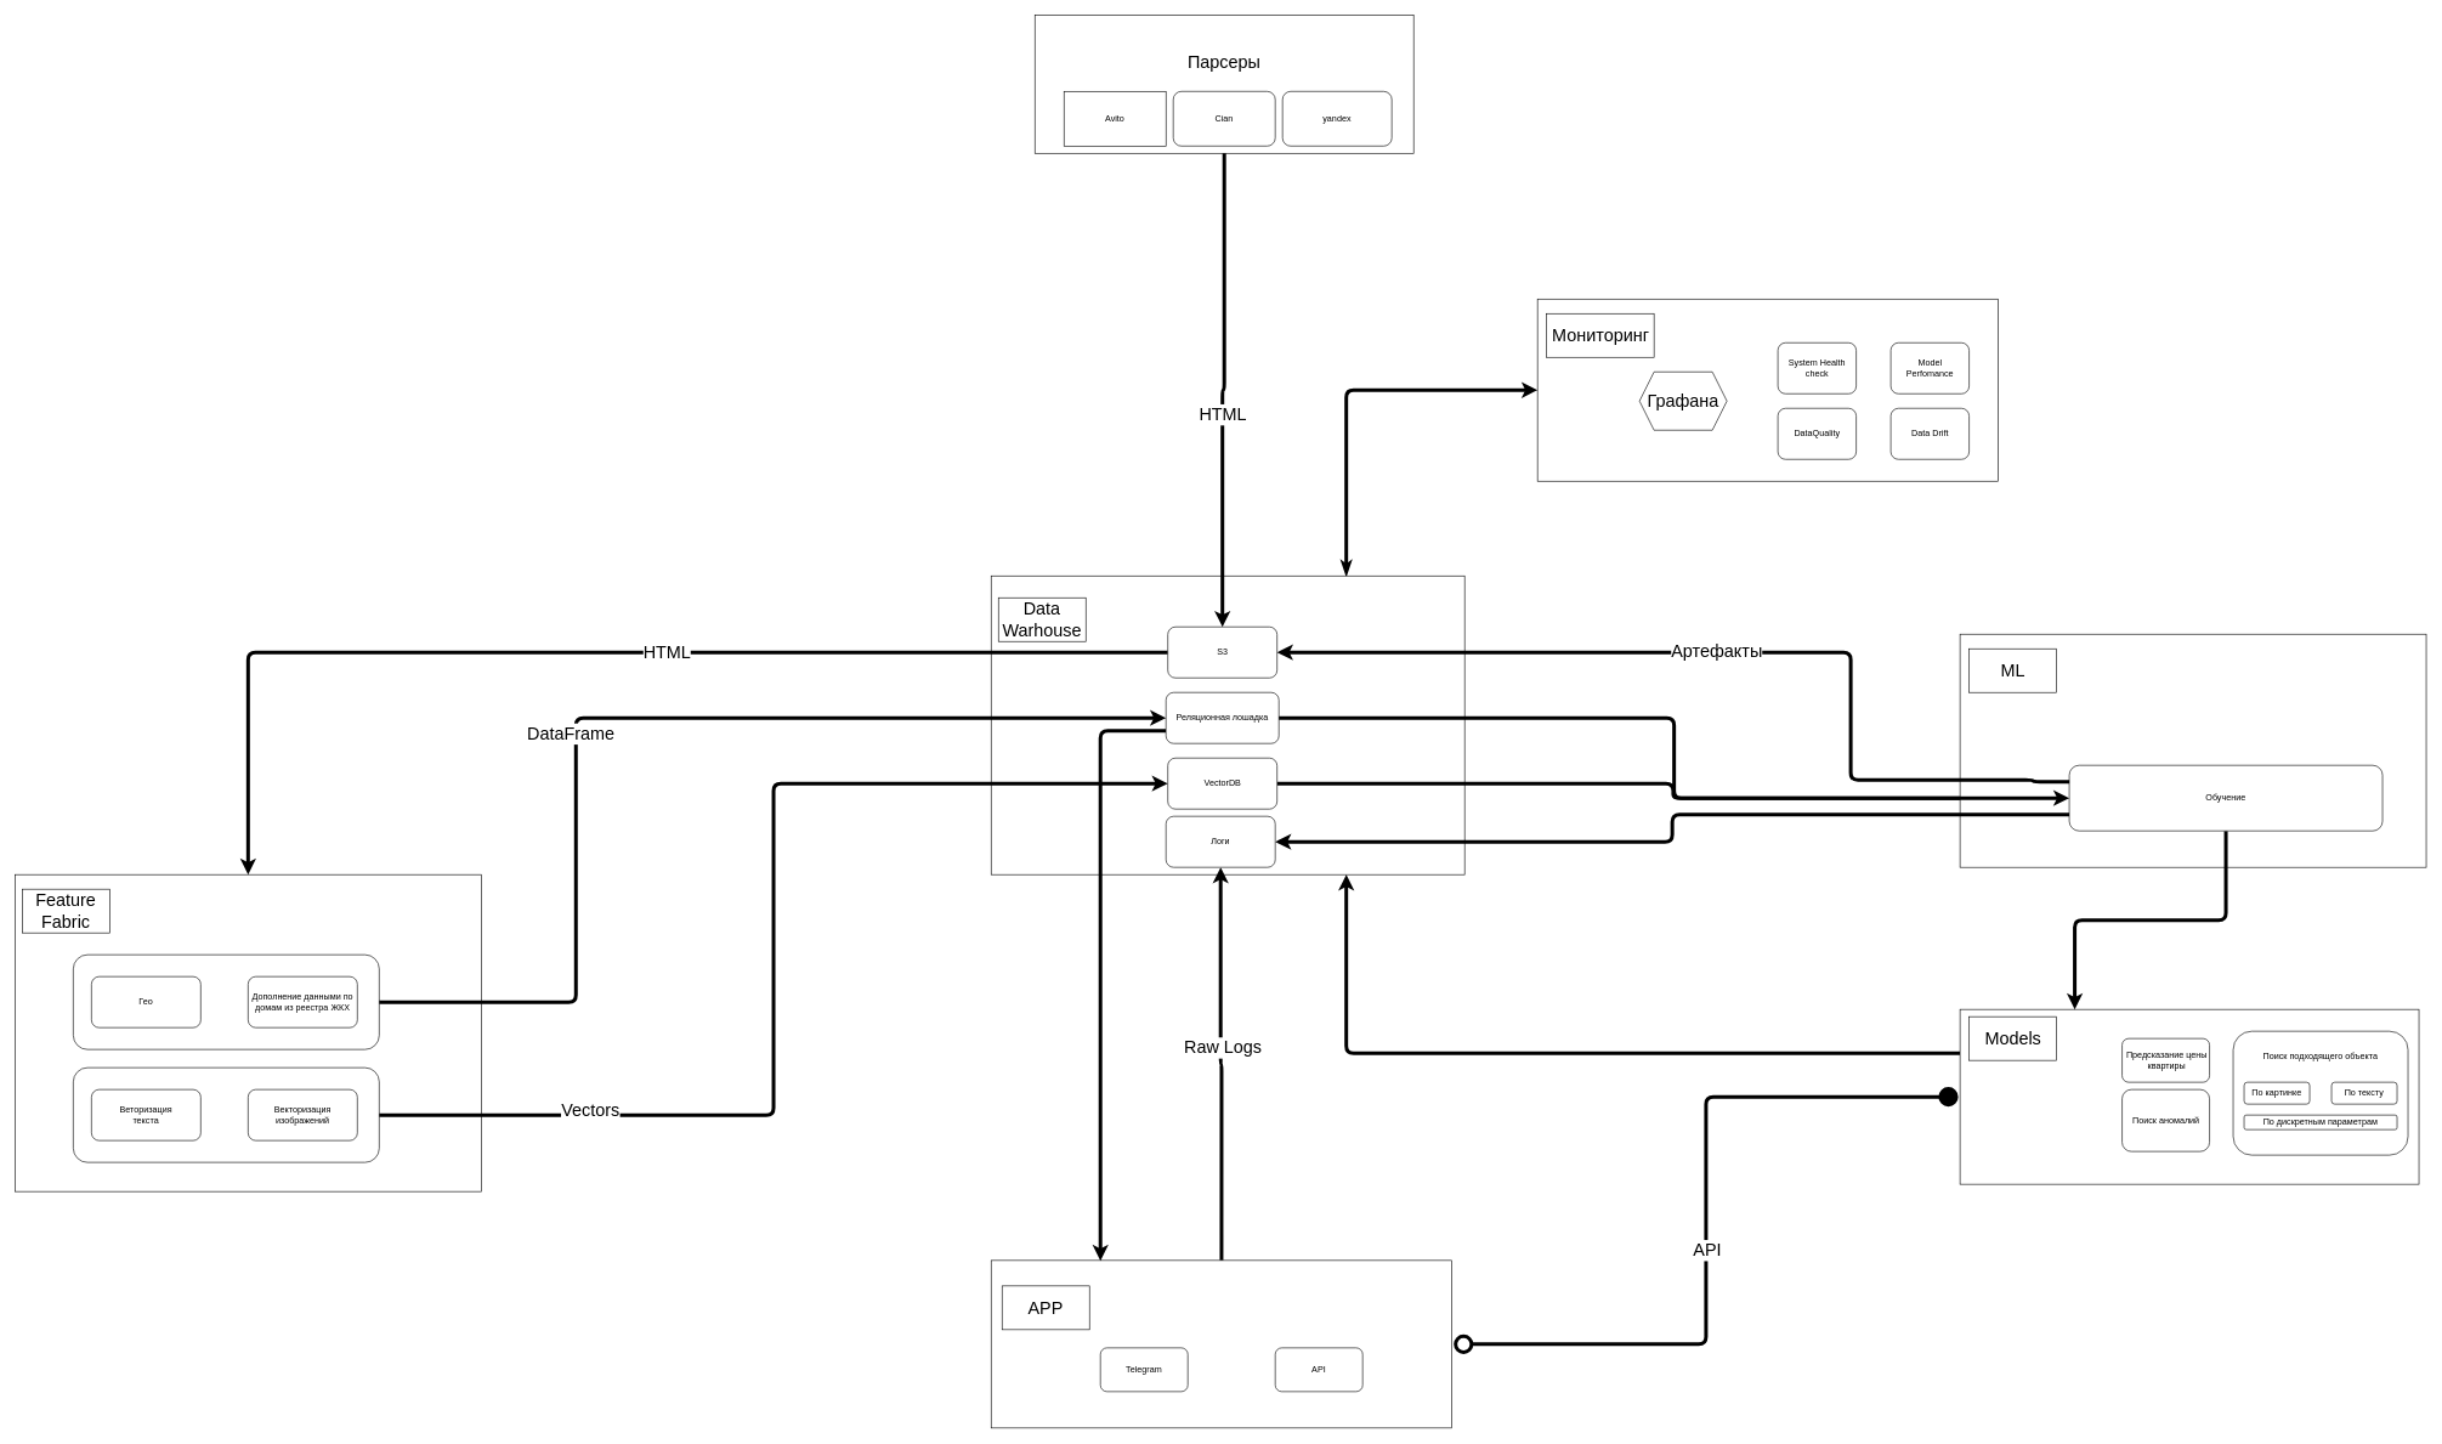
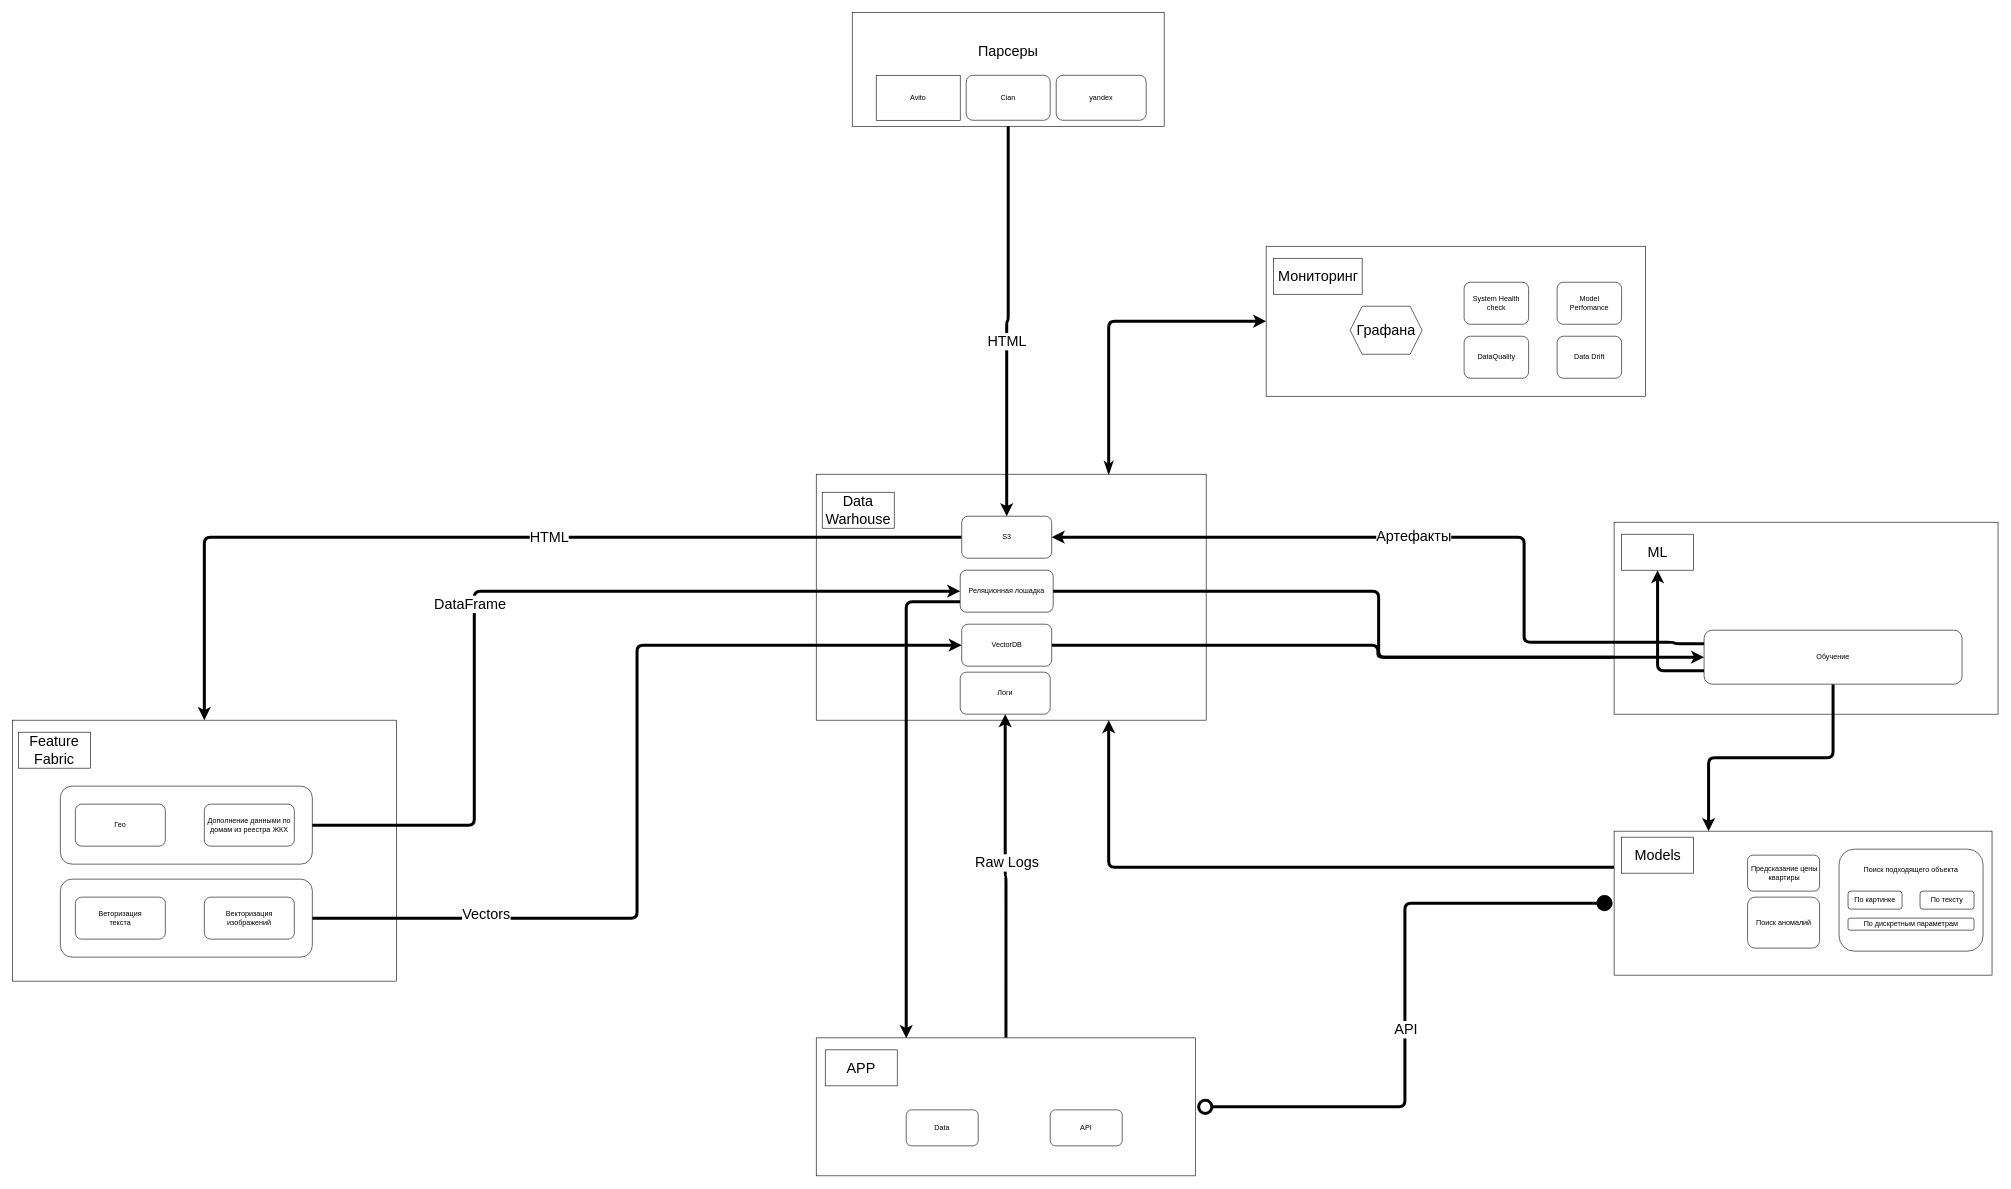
  <mxCell id="0" />
  <mxCell id="1" parent="0" />
  <mxCell id="2" value="" style="rounded=0;whiteSpace=wrap;html=1;" parent="1" vertex="1"><mxGeometry x="20" y="1200" width="640" height="435" as="geometry" /></mxCell>
  <mxCell id="3" value="" style="rounded=1;whiteSpace=wrap;html=1;fontSize=24;" parent="1" vertex="1"><mxGeometry x="100" y="1310" width="420" height="130" as="geometry" /></mxCell>
  <mxCell id="4" value="" style="rounded=1;whiteSpace=wrap;html=1;fontSize=24;" parent="1" vertex="1"><mxGeometry x="100" y="1465" width="420" height="130" as="geometry" /></mxCell>
  <mxCell id="5" style="edgeStyle=orthogonalEdgeStyle;html=1;exitX=0.75;exitY=0;exitDx=0;exitDy=0;entryX=0;entryY=0.5;entryDx=0;entryDy=0;strokeWidth=5;fontSize=24;startArrow=classicThin;startFill=1;" parent="1" source="6" target="54" edge="1"><mxGeometry relative="1" as="geometry" /></mxCell>
  <mxCell id="6" value="&lt;span style=&quot;font-size: 24px;&quot;&gt;&lt;br&gt;&lt;/span&gt;" style="rounded=0;whiteSpace=wrap;html=1;" parent="1" vertex="1"><mxGeometry x="1360" y="790" width="650" height="410" as="geometry" /></mxCell>
  <mxCell id="7" value="&lt;font style=&quot;font-size: 24px;&quot;&gt;Парсеры&lt;/font&gt;&lt;br&gt;&lt;br&gt;&lt;br&gt;&lt;br&gt;&lt;br&gt;" style="rounded=0;whiteSpace=wrap;html=1;" parent="1" vertex="1"><mxGeometry x="1420" y="20" width="520" height="190" as="geometry" /></mxCell>
  <mxCell id="8" value="Avito" style="whiteSpace=wrap;html=1;rounded=0;" parent="1" vertex="1"><mxGeometry x="1460" y="125" width="140" height="75" as="geometry" /></mxCell>
  <mxCell id="9" value="Cian" style="rounded=1;whiteSpace=wrap;html=1;" parent="1" vertex="1"><mxGeometry x="1610" y="125" width="140" height="75" as="geometry" /></mxCell>
  <mxCell id="10" value="yandex" style="rounded=1;whiteSpace=wrap;html=1;" parent="1" vertex="1"><mxGeometry x="1760" y="125" width="150" height="75" as="geometry" /></mxCell>
  <mxCell id="11" style="edgeStyle=orthogonalEdgeStyle;html=1;entryX=1;entryY=0.5;entryDx=0;entryDy=0;strokeColor=default;strokeWidth=5;fontSize=24;startArrow=circle;startFill=1;endArrow=circle;endFill=0;" parent="1" source="14" target="18" edge="1"><mxGeometry relative="1" as="geometry" /></mxCell>
  <mxCell id="12" value="API" style="edgeLabel;html=1;align=center;verticalAlign=middle;resizable=0;points=[];fontSize=24;" parent="11" vertex="1" connectable="0"><mxGeometry x="0.078" y="1" relative="1" as="geometry"><mxPoint as="offset" /></mxGeometry></mxCell>
  <mxCell id="13" style="edgeStyle=orthogonalEdgeStyle;html=1;exitX=0;exitY=0.25;exitDx=0;exitDy=0;strokeWidth=5;entryX=0.75;entryY=1;entryDx=0;entryDy=0;" edge="1" parent="1" source="14" target="6"><mxGeometry relative="1" as="geometry"><mxPoint x="2320" y="1280" as="targetPoint" /></mxGeometry></mxCell>
  <mxCell id="14" value="&lt;span style=&quot;font-size: 24px;&quot;&gt;&lt;br&gt;&lt;/span&gt;" style="rounded=0;whiteSpace=wrap;html=1;" parent="1" vertex="1"><mxGeometry x="2690" y="1385" width="630" height="240" as="geometry" /></mxCell>
  <mxCell id="15" value="&lt;div style=&quot;text-align: center;&quot;&gt;&lt;span style=&quot;background-color: initial;&quot;&gt;Предсказание цены квартиры&lt;/span&gt;&lt;br&gt;&lt;/div&gt;" style="rounded=1;whiteSpace=wrap;html=1;align=left;" parent="1" vertex="1"><mxGeometry x="2912.5" y="1425" width="120" height="60" as="geometry" /></mxCell>
  <mxCell id="16" style="edgeStyle=orthogonalEdgeStyle;html=1;entryX=0.5;entryY=1;entryDx=0;entryDy=0;strokeColor=default;strokeWidth=5;fontSize=24;startArrow=none;startFill=0;exitX=0.5;exitY=0;exitDx=0;exitDy=0;" parent="1" source="18" target="57" edge="1"><mxGeometry relative="1" as="geometry"><mxPoint x="1680" y="1510" as="targetPoint" /></mxGeometry></mxCell>
  <mxCell id="17" value="Raw Logs" style="edgeLabel;html=1;align=center;verticalAlign=middle;resizable=0;points=[];fontSize=24;" parent="16" vertex="1" connectable="0"><mxGeometry x="0.083" y="-1" relative="1" as="geometry"><mxPoint x="1" as="offset" /></mxGeometry></mxCell>
  <mxCell id="18" value="&lt;span style=&quot;font-size: 24px;&quot;&gt;&lt;br&gt;&lt;/span&gt;" style="rounded=0;whiteSpace=wrap;html=1;" parent="1" vertex="1"><mxGeometry x="1360" y="1729.57" width="632.5" height="230" as="geometry" /></mxCell>
- <mxCell id="19" value="Telegram" style="rounded=1;whiteSpace=wrap;html=1;" parent="1" vertex="1"><mxGeometry x="1510" y="1849.57" width="120" height="60" as="geometry" /></mxCell>
+ <mxCell id="19" value="Data" style="rounded=1;whiteSpace=wrap;html=1;" parent="1" vertex="1"><mxGeometry x="1510" y="1849.57" width="120" height="60" as="geometry" /></mxCell>
  <mxCell id="20" value="API" style="rounded=1;whiteSpace=wrap;html=1;" parent="1" vertex="1"><mxGeometry x="1750" y="1849.57" width="120" height="60" as="geometry" /></mxCell>
  <mxCell id="21" style="edgeStyle=orthogonalEdgeStyle;html=1;entryX=0.5;entryY=0;entryDx=0;entryDy=0;strokeWidth=5;fontSize=24;exitX=0.5;exitY=1;exitDx=0;exitDy=0;" parent="1" source="7" target="44" edge="1"><mxGeometry relative="1" as="geometry"><mxPoint x="1690.04" y="20" as="sourcePoint" /><mxPoint x="1680" y="450" as="targetPoint" /></mxGeometry></mxCell>
  <mxCell id="22" value="HTML" style="edgeLabel;html=1;align=center;verticalAlign=middle;resizable=0;points=[];fontSize=24;" parent="21" vertex="1" connectable="0"><mxGeometry x="0.106" relative="1" as="geometry"><mxPoint as="offset" /></mxGeometry></mxCell>
  <mxCell id="23" style="edgeStyle=orthogonalEdgeStyle;html=1;strokeColor=default;strokeWidth=5;fontSize=24;startArrow=none;startFill=0;entryX=0;entryY=0.5;entryDx=0;entryDy=0;" parent="1" source="24" target="51" edge="1"><mxGeometry relative="1" as="geometry"><mxPoint x="2190" y="1170" as="targetPoint" /></mxGeometry></mxCell>
  <mxCell id="24" value="VectorDB" style="rounded=1;whiteSpace=wrap;html=1;" parent="1" vertex="1"><mxGeometry x="1602.5" y="1040" width="150" height="70" as="geometry" /></mxCell>
  <mxCell id="25" style="edgeStyle=orthogonalEdgeStyle;html=1;exitX=0;exitY=0.75;exitDx=0;exitDy=0;strokeWidth=5;" edge="1" parent="1" source="26"><mxGeometry relative="1" as="geometry"><mxPoint x="1510" y="1730" as="targetPoint" /><Array as="points"><mxPoint x="1510" y="1003" /></Array></mxGeometry></mxCell>
  <mxCell id="26" value="Реляционная лошадка" style="rounded=1;whiteSpace=wrap;html=1;" parent="1" vertex="1"><mxGeometry x="1600" y="950" width="155" height="70" as="geometry" /></mxCell>
  <mxCell id="27" value="&lt;div style=&quot;&quot;&gt;&lt;span style=&quot;background-color: initial;&quot;&gt;Поиск подходящего объекта&lt;/span&gt;&lt;/div&gt;&lt;div style=&quot;&quot;&gt;&lt;span style=&quot;background-color: initial;&quot;&gt;&lt;br&gt;&lt;/span&gt;&lt;/div&gt;&lt;div style=&quot;&quot;&gt;&lt;span style=&quot;background-color: initial;&quot;&gt;&lt;br&gt;&lt;/span&gt;&lt;/div&gt;&lt;div style=&quot;&quot;&gt;&lt;span style=&quot;background-color: initial;&quot;&gt;&lt;br&gt;&lt;/span&gt;&lt;/div&gt;&lt;div style=&quot;&quot;&gt;&lt;span style=&quot;background-color: initial;&quot;&gt;&lt;br&gt;&lt;/span&gt;&lt;/div&gt;&lt;div style=&quot;&quot;&gt;&lt;span style=&quot;background-color: initial;&quot;&gt;&lt;br&gt;&lt;/span&gt;&lt;/div&gt;&lt;div style=&quot;&quot;&gt;&lt;span style=&quot;background-color: initial;&quot;&gt;&lt;br&gt;&lt;/span&gt;&lt;/div&gt;&lt;div style=&quot;&quot;&gt;&lt;span style=&quot;background-color: initial;&quot;&gt;&lt;br&gt;&lt;/span&gt;&lt;/div&gt;" style="rounded=1;whiteSpace=wrap;html=1;align=center;" parent="1" vertex="1"><mxGeometry x="3065" y="1415" width="240" height="170" as="geometry" /></mxCell>
  <mxCell id="28" value="&lt;div style=&quot;&quot;&gt;По картинке&lt;/div&gt;" style="rounded=1;whiteSpace=wrap;html=1;align=center;" parent="1" vertex="1"><mxGeometry x="3080" y="1485" width="90" height="30" as="geometry" /></mxCell>
  <mxCell id="29" value="&lt;div style=&quot;&quot;&gt;По тексту&lt;/div&gt;" style="rounded=1;whiteSpace=wrap;html=1;align=center;" parent="1" vertex="1"><mxGeometry x="3200" y="1485" width="90" height="30" as="geometry" /></mxCell>
  <mxCell id="30" value="&lt;div style=&quot;&quot;&gt;По дискретным параметрам&lt;/div&gt;" style="rounded=1;whiteSpace=wrap;html=1;align=center;" parent="1" vertex="1"><mxGeometry x="3080" y="1530" width="210" height="20" as="geometry" /></mxCell>
  <mxCell id="31" value="Поиск аномалий" style="rounded=1;whiteSpace=wrap;html=1;align=center;" parent="1" vertex="1"><mxGeometry x="2912.5" y="1495" width="120" height="85" as="geometry" /></mxCell>
  <mxCell id="32" style="edgeStyle=orthogonalEdgeStyle;html=1;entryX=0;entryY=0.5;entryDx=0;entryDy=0;strokeColor=default;strokeWidth=5;fontSize=24;startArrow=none;startFill=0;exitX=1;exitY=0.5;exitDx=0;exitDy=0;" parent="1" source="4" target="24" edge="1"><mxGeometry relative="1" as="geometry" /></mxCell>
  <mxCell id="33" value="Vectors" style="edgeLabel;html=1;align=center;verticalAlign=middle;resizable=0;points=[];fontSize=24;" parent="32" vertex="1" connectable="0"><mxGeometry x="-0.624" y="7" relative="1" as="geometry"><mxPoint as="offset" /></mxGeometry></mxCell>
  <mxCell id="34" value="Feature Fabric" style="whiteSpace=wrap;html=1;fontSize=24;" parent="1" vertex="1"><mxGeometry x="30" y="1220" width="120" height="60" as="geometry" /></mxCell>
  <mxCell id="35" value="Data&lt;br&gt;Warhouse" style="whiteSpace=wrap;html=1;fontSize=24;" parent="1" vertex="1"><mxGeometry x="1370" y="820" width="120" height="60" as="geometry" /></mxCell>
  <mxCell id="36" value="Models" style="whiteSpace=wrap;html=1;fontSize=24;" parent="1" vertex="1"><mxGeometry x="2702.5" y="1395" width="120" height="60" as="geometry" /></mxCell>
- <mxCell id="37" value="APP" style="whiteSpace=wrap;html=1;fontSize=24;" parent="1" vertex="1"><mxGeometry x="1375" y="1764.57" width="120" height="60" as="geometry" /></mxCell>
+ <mxCell id="37" value="APP" style="whiteSpace=wrap;html=1;fontSize=24;" parent="1" vertex="1"><mxGeometry x="1375" y="1749.57" width="120" height="60" as="geometry" /></mxCell>
  <mxCell id="38" value="Веторизация&lt;br&gt;текста" style="rounded=1;whiteSpace=wrap;html=1;" parent="1" vertex="1"><mxGeometry x="125" y="1495" width="150" height="70" as="geometry" /></mxCell>
  <mxCell id="39" value="Гео" style="rounded=1;whiteSpace=wrap;html=1;" parent="1" vertex="1"><mxGeometry x="125" y="1340" width="150" height="70" as="geometry" /></mxCell>
  <mxCell id="40" value="Дополнение данными по домам из реестра ЖКХ" style="rounded=1;whiteSpace=wrap;html=1;" parent="1" vertex="1"><mxGeometry x="340" y="1340" width="150" height="70" as="geometry" /></mxCell>
  <mxCell id="41" value="Векторизация изображений" style="rounded=1;whiteSpace=wrap;html=1;" parent="1" vertex="1"><mxGeometry x="340" y="1495" width="150" height="70" as="geometry" /></mxCell>
  <mxCell id="42" style="edgeStyle=orthogonalEdgeStyle;html=1;entryX=0.5;entryY=0;entryDx=0;entryDy=0;strokeColor=default;strokeWidth=5;fontSize=24;startArrow=none;startFill=0;" parent="1" source="44" target="2" edge="1"><mxGeometry relative="1" as="geometry" /></mxCell>
  <mxCell id="43" value="HTML" style="edgeLabel;html=1;align=center;verticalAlign=middle;resizable=0;points=[];fontSize=24;" parent="42" vertex="1" connectable="0"><mxGeometry x="-0.122" relative="1" as="geometry"><mxPoint as="offset" /></mxGeometry></mxCell>
  <mxCell id="44" value="S3" style="rounded=1;whiteSpace=wrap;html=1;" parent="1" vertex="1"><mxGeometry x="1602.5" y="860" width="150" height="70" as="geometry" /></mxCell>
  <mxCell id="45" value="" style="rounded=0;whiteSpace=wrap;html=1;" parent="1" vertex="1"><mxGeometry x="2690" y="870" width="640" height="320" as="geometry" /></mxCell>
  <mxCell id="46" style="edgeStyle=orthogonalEdgeStyle;html=1;entryX=0;entryY=0.5;entryDx=0;entryDy=0;strokeColor=default;strokeWidth=5;fontSize=24;startArrow=none;startFill=0;exitX=1;exitY=0.5;exitDx=0;exitDy=0;" parent="1" source="3" target="26" edge="1"><mxGeometry relative="1" as="geometry"><mxPoint x="1000" y="1025.75" as="sourcePoint" /><Array as="points"><mxPoint x="790" y="1375" /><mxPoint x="790" y="985" /></Array></mxGeometry></mxCell>
  <mxCell id="47" value="DataFrame" style="edgeLabel;html=1;align=center;verticalAlign=middle;resizable=0;points=[];fontSize=24;" parent="46" vertex="1" connectable="0"><mxGeometry x="-0.131" y="8" relative="1" as="geometry"><mxPoint as="offset" /></mxGeometry></mxCell>
  <mxCell id="48" value="ML" style="whiteSpace=wrap;html=1;fontSize=24;" parent="1" vertex="1"><mxGeometry x="2702.5" y="890" width="120" height="60" as="geometry" /></mxCell>
  <mxCell id="49" style="edgeStyle=orthogonalEdgeStyle;html=1;entryX=0.25;entryY=0;entryDx=0;entryDy=0;strokeColor=default;strokeWidth=5;fontSize=24;startArrow=none;startFill=0;" parent="1" source="51" target="14" edge="1"><mxGeometry relative="1" as="geometry" /></mxCell>
- <mxCell id="50" style="edgeStyle=orthogonalEdgeStyle;html=1;exitX=0;exitY=0.75;exitDx=0;exitDy=0;entryX=1;entryY=0.5;entryDx=0;entryDy=0;strokeWidth=5;" parent="1" source="51" target="57" edge="1"><mxGeometry relative="1" as="geometry"><mxPoint x="2350" y="1200" as="targetPoint" /></mxGeometry></mxCell>
+ <mxCell id="50" style="edgeStyle=orthogonalEdgeStyle;html=1;exitX=0;exitY=0.75;exitDx=0;exitDy=0;strokeWidth=5;" parent="1" source="51" target="48" edge="1"><mxGeometry relative="1" as="geometry"><mxPoint x="2350" y="1200" as="targetPoint" /></mxGeometry></mxCell>
  <mxCell id="51" value="Обучение" style="rounded=1;whiteSpace=wrap;html=1;" parent="1" vertex="1"><mxGeometry x="2840" y="1050" width="430" height="90" as="geometry" /></mxCell>
  <mxCell id="52" style="edgeStyle=orthogonalEdgeStyle;html=1;entryX=1;entryY=0.5;entryDx=0;entryDy=0;strokeColor=default;strokeWidth=5;fontSize=24;startArrow=none;startFill=0;exitX=0;exitY=0.25;exitDx=0;exitDy=0;" parent="1" source="51" target="44" edge="1"><mxGeometry relative="1" as="geometry"><Array as="points"><mxPoint x="2790" y="1072" /><mxPoint x="2790" y="1070" /><mxPoint x="2540" y="1070" /><mxPoint x="2540" y="895" /></Array><mxPoint x="2840" y="970" as="sourcePoint" /></mxGeometry></mxCell>
  <mxCell id="53" value="&lt;font style=&quot;font-size: 24px;&quot;&gt;Артефакты&lt;/font&gt;" style="edgeLabel;html=1;align=center;verticalAlign=middle;resizable=0;points=[];fontSize=11;" parent="52" vertex="1" connectable="0"><mxGeometry x="0.047" y="-3" relative="1" as="geometry"><mxPoint as="offset" /></mxGeometry></mxCell>
  <mxCell id="54" value="" style="rounded=0;whiteSpace=wrap;html=1;" parent="1" vertex="1"><mxGeometry x="2110" y="410" width="632.5" height="250" as="geometry" /></mxCell>
  <mxCell id="55" value="Мониторинг" style="whiteSpace=wrap;html=1;fontSize=24;" parent="1" vertex="1"><mxGeometry x="2122.5" y="430" width="147.5" height="60" as="geometry" /></mxCell>
  <mxCell id="56" value="Model&lt;br&gt;Perfomance" style="rounded=1;whiteSpace=wrap;html=1;" parent="1" vertex="1"><mxGeometry x="2595" y="470" width="107.5" height="70" as="geometry" /></mxCell>
  <mxCell id="57" value="Логи" style="rounded=1;whiteSpace=wrap;html=1;" parent="1" vertex="1"><mxGeometry x="1600" y="1120" width="150" height="70" as="geometry" /></mxCell>
  <mxCell id="58" value="DataQuality" style="rounded=1;whiteSpace=wrap;html=1;" parent="1" vertex="1"><mxGeometry x="2440" y="560" width="107.5" height="70" as="geometry" /></mxCell>
  <mxCell id="59" value="Data Drift" style="rounded=1;whiteSpace=wrap;html=1;" parent="1" vertex="1"><mxGeometry x="2595" y="560" width="107.5" height="70" as="geometry" /></mxCell>
  <mxCell id="60" style="edgeStyle=orthogonalEdgeStyle;html=1;entryX=0;entryY=0.5;entryDx=0;entryDy=0;strokeColor=default;strokeWidth=5;fontSize=24;startArrow=none;startFill=0;" parent="1" source="26" target="51" edge="1"><mxGeometry relative="1" as="geometry" /></mxCell>
  <mxCell id="61" value="System Health check" style="rounded=1;whiteSpace=wrap;html=1;" parent="1" vertex="1"><mxGeometry x="2440" y="470" width="107.5" height="70" as="geometry" /></mxCell>
  <mxCell id="62" value="Графана" style="shape=hexagon;perimeter=hexagonPerimeter2;whiteSpace=wrap;html=1;fixedSize=1;fontSize=24;" parent="1" vertex="1"><mxGeometry x="2250" y="510" width="120" height="80" as="geometry" /></mxCell>
